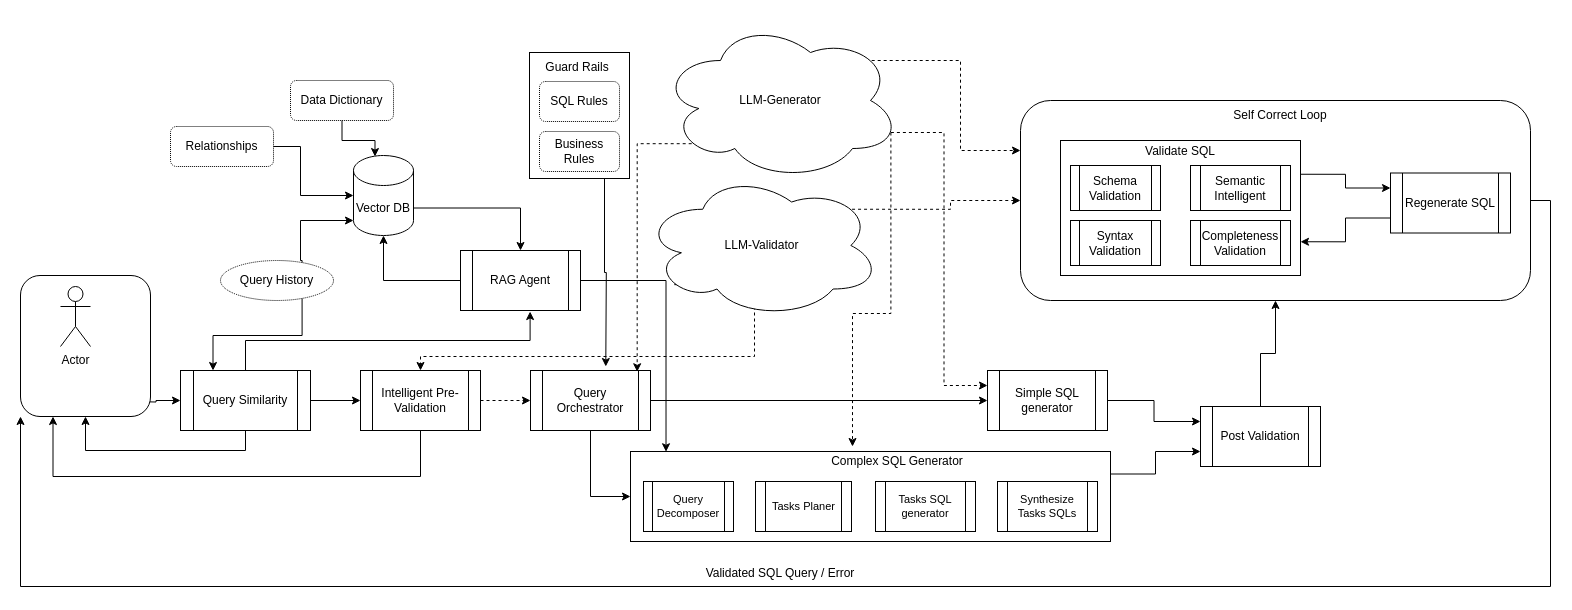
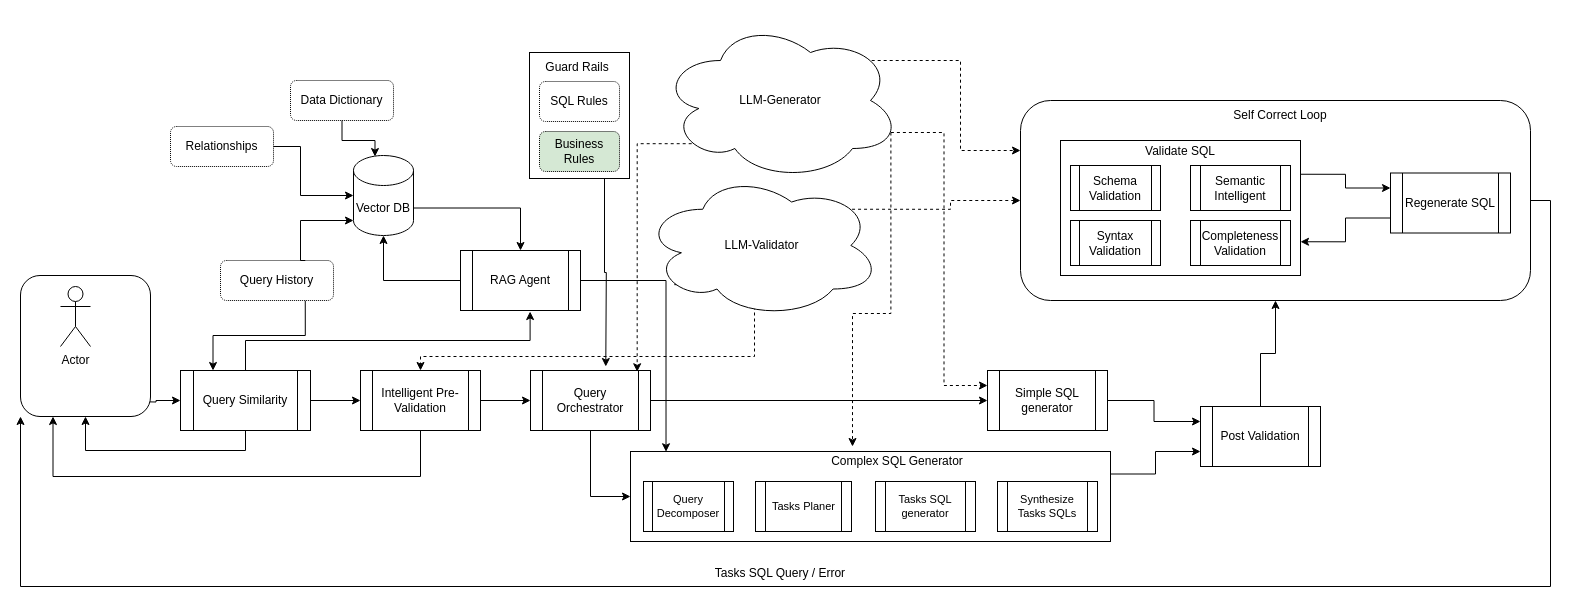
  <mxCell id="0" />
  <mxCell id="1" parent="0" />
  <mxCell id="2" style="edgeStyle=orthogonalEdgeStyle;rounded=0;orthogonalLoop=1;jettySize=auto;html=1;exitX=0.75;exitY=1;exitDx=0;exitDy=0;" edge="1" parent="1" source="3"><mxGeometry relative="1" as="geometry"><mxPoint x="605.286" y="366" as="targetPoint" /></mxGeometry></mxCell>
  <mxCell id="3" value="" style="rounded=0;whiteSpace=wrap;html=1;" vertex="1" parent="1"><mxGeometry x="529" y="52" width="100" height="126" as="geometry" /></mxCell>
  <mxCell id="4" style="edgeStyle=orthogonalEdgeStyle;rounded=0;orthogonalLoop=1;jettySize=auto;html=1;exitX=1;exitY=0.5;exitDx=0;exitDy=0;entryX=0;entryY=1;entryDx=0;entryDy=0;" edge="1" parent="1" source="5" target="62"><mxGeometry relative="1" as="geometry"><Array as="points"><mxPoint x="1550" y="200" /><mxPoint x="1550" y="586" /><mxPoint x="20" y="586" /></Array></mxGeometry></mxCell>
  <mxCell id="5" value="" style="rounded=1;whiteSpace=wrap;html=1;" vertex="1" parent="1"><mxGeometry x="1020" y="100" width="510" height="200" as="geometry" /></mxCell>
  <mxCell id="6" style="edgeStyle=orthogonalEdgeStyle;rounded=0;orthogonalLoop=1;jettySize=auto;html=1;exitX=1;exitY=0.25;exitDx=0;exitDy=0;entryX=0;entryY=0.25;entryDx=0;entryDy=0;" edge="1" parent="1" source="7" target="55"><mxGeometry relative="1" as="geometry" /></mxCell>
  <mxCell id="7" value="" style="rounded=0;whiteSpace=wrap;html=1;" vertex="1" parent="1"><mxGeometry x="1060" y="140" width="240" height="135" as="geometry" /></mxCell>
  <mxCell id="8" style="edgeStyle=orthogonalEdgeStyle;rounded=0;orthogonalLoop=1;jettySize=auto;html=1;exitX=1;exitY=0.25;exitDx=0;exitDy=0;entryX=0;entryY=0.75;entryDx=0;entryDy=0;" edge="1" parent="1" source="9" target="48"><mxGeometry relative="1" as="geometry" /></mxCell>
  <mxCell id="9" value="" style="rounded=0;whiteSpace=wrap;html=1;" vertex="1" parent="1"><mxGeometry x="630" y="451" width="480" height="90" as="geometry" /></mxCell>
  <mxCell id="10" style="edgeStyle=orthogonalEdgeStyle;rounded=0;orthogonalLoop=1;jettySize=auto;html=1;exitX=1;exitY=0;exitDx=0;exitDy=52.5;exitPerimeter=0;entryX=0.5;entryY=0;entryDx=0;entryDy=0;" edge="1" parent="1" source="11" target="57"><mxGeometry relative="1" as="geometry"><mxPoint x="512" y="266" as="targetPoint" /></mxGeometry></mxCell>
  <mxCell id="11" value="Vector DB" style="shape=cylinder3;whiteSpace=wrap;html=1;boundedLbl=1;backgroundOutline=1;size=15;" vertex="1" parent="1"><mxGeometry x="353" y="155" width="60" height="80" as="geometry" /></mxCell>
  <mxCell id="12" style="edgeStyle=orthogonalEdgeStyle;rounded=0;orthogonalLoop=1;jettySize=auto;html=1;exitX=0.96;exitY=0.7;exitDx=0;exitDy=0;exitPerimeter=0;entryX=0;entryY=0.25;entryDx=0;entryDy=0;dashed=1;" edge="1" parent="1" source="15" target="45"><mxGeometry relative="1" as="geometry" /></mxCell>
  <mxCell id="13" style="edgeStyle=orthogonalEdgeStyle;rounded=0;orthogonalLoop=1;jettySize=auto;html=1;exitX=0.96;exitY=0.7;exitDx=0;exitDy=0;exitPerimeter=0;entryX=0.25;entryY=0;entryDx=0;entryDy=0;dashed=1;" edge="1" parent="1" source="15" target="46"><mxGeometry relative="1" as="geometry" /></mxCell>
  <mxCell id="14" style="edgeStyle=orthogonalEdgeStyle;rounded=0;orthogonalLoop=1;jettySize=auto;html=1;exitX=0.88;exitY=0.25;exitDx=0;exitDy=0;exitPerimeter=0;entryX=0;entryY=0.25;entryDx=0;entryDy=0;dashed=1;" edge="1" parent="1" source="15" target="5"><mxGeometry relative="1" as="geometry" /></mxCell>
  <mxCell id="15" value="LLM-Generator" style="ellipse;shape=cloud;whiteSpace=wrap;html=1;" vertex="1" parent="1"><mxGeometry x="660" y="20" width="240" height="160" as="geometry" /></mxCell>
  <mxCell id="16" style="edgeStyle=orthogonalEdgeStyle;rounded=0;orthogonalLoop=1;jettySize=auto;html=1;exitX=0.5;exitY=0;exitDx=0;exitDy=0;entryX=0.58;entryY=1.017;entryDx=0;entryDy=0;entryPerimeter=0;" edge="1" parent="1" source="19" target="57"><mxGeometry relative="1" as="geometry"><mxPoint x="577" y="326" as="targetPoint" /></mxGeometry></mxCell>
  <mxCell id="17" style="edgeStyle=orthogonalEdgeStyle;rounded=0;orthogonalLoop=1;jettySize=auto;html=1;exitX=1;exitY=0.5;exitDx=0;exitDy=0;entryX=0;entryY=0.5;entryDx=0;entryDy=0;" edge="1" parent="1" source="19" target="39"><mxGeometry relative="1" as="geometry" /></mxCell>
  <mxCell id="18" style="edgeStyle=orthogonalEdgeStyle;rounded=0;orthogonalLoop=1;jettySize=auto;html=1;exitX=0.5;exitY=1;exitDx=0;exitDy=0;entryX=0.5;entryY=1;entryDx=0;entryDy=0;" edge="1" parent="1" source="19" target="62"><mxGeometry relative="1" as="geometry" /></mxCell>
  <mxCell id="19" value="Query Similarity" style="shape=process;whiteSpace=wrap;html=1;backgroundOutline=1;" vertex="1" parent="1"><mxGeometry x="180" y="370" width="130" height="60" as="geometry" /></mxCell>
  <mxCell id="20" value="Data Dictionary" style="rounded=1;whiteSpace=wrap;html=1;dashed=1;dashPattern=1 1;" vertex="1" parent="1"><mxGeometry x="290" y="80" width="103" height="40" as="geometry" /></mxCell>
  <mxCell id="21" value="Relationships" style="rounded=1;whiteSpace=wrap;html=1;dashed=1;dashPattern=1 1;" vertex="1" parent="1"><mxGeometry x="170" y="126" width="103" height="40" as="geometry" /></mxCell>
  <mxCell id="22" style="edgeStyle=orthogonalEdgeStyle;rounded=0;orthogonalLoop=1;jettySize=auto;html=1;exitX=0.75;exitY=1;exitDx=0;exitDy=0;entryX=0.25;entryY=0;entryDx=0;entryDy=0;" edge="1" parent="1" source="23" target="19"><mxGeometry relative="1" as="geometry" /></mxCell>
- <mxCell id="23" value="Query History" style="ellipse;whiteSpace=wrap;html=1;dashed=1;dashPattern=1 1;" vertex="1" parent="1"><mxGeometry x="220" y="260" width="113" height="40" as="geometry" /></mxCell>
+ <mxCell id="23" value="Query History" style="rounded=1;whiteSpace=wrap;html=1;dashed=1;dashPattern=1 1;" vertex="1" parent="1"><mxGeometry x="220" y="260" width="113" height="40" as="geometry" /></mxCell>
  <mxCell id="24" value="SQL Rules" style="rounded=1;whiteSpace=wrap;html=1;dashed=1;dashPattern=1 1;" vertex="1" parent="1"><mxGeometry x="539" y="81" width="80" height="40" as="geometry" /></mxCell>
- <mxCell id="25" value="Business Rules" style="rounded=1;whiteSpace=wrap;html=1;dashed=1;dashPattern=1 1;" vertex="1" parent="1"><mxGeometry x="539" y="131" width="80" height="40" as="geometry" /></mxCell>
+ <mxCell id="25" value="Business Rules" style="rounded=1;whiteSpace=wrap;html=1;dashed=1;dashPattern=1 1;fillColor=#d5e8d4;" vertex="1" parent="1"><mxGeometry x="539" y="131" width="80" height="40" as="geometry" /></mxCell>
  <mxCell id="26" style="edgeStyle=orthogonalEdgeStyle;rounded=0;orthogonalLoop=1;jettySize=auto;html=1;exitX=0;exitY=0.5;exitDx=0;exitDy=0;entryX=0.5;entryY=1;entryDx=0;entryDy=0;entryPerimeter=0;" edge="1" parent="1" source="57" target="11"><mxGeometry relative="1" as="geometry"><mxPoint x="512" y="286" as="sourcePoint" /></mxGeometry></mxCell>
  <mxCell id="27" style="edgeStyle=orthogonalEdgeStyle;rounded=0;orthogonalLoop=1;jettySize=auto;html=1;exitX=0.75;exitY=0;exitDx=0;exitDy=0;entryX=0;entryY=1;entryDx=0;entryDy=-15;entryPerimeter=0;" edge="1" parent="1" source="23" target="11"><mxGeometry relative="1" as="geometry"><Array as="points"><mxPoint x="300" y="260" /><mxPoint x="300" y="220" /></Array></mxGeometry></mxCell>
  <mxCell id="28" style="edgeStyle=orthogonalEdgeStyle;rounded=0;orthogonalLoop=1;jettySize=auto;html=1;exitX=1;exitY=0.5;exitDx=0;exitDy=0;entryX=0;entryY=0.5;entryDx=0;entryDy=0;entryPerimeter=0;" edge="1" parent="1" source="21" target="11"><mxGeometry relative="1" as="geometry"><Array as="points"><mxPoint x="300" y="146" /><mxPoint x="300" y="195" /></Array></mxGeometry></mxCell>
  <mxCell id="29" style="edgeStyle=orthogonalEdgeStyle;rounded=0;orthogonalLoop=1;jettySize=auto;html=1;exitX=0.5;exitY=1;exitDx=0;exitDy=0;entryX=0.358;entryY=0.013;entryDx=0;entryDy=0;entryPerimeter=0;" edge="1" parent="1" source="20" target="11"><mxGeometry relative="1" as="geometry" /></mxCell>
  <mxCell id="30" style="edgeStyle=orthogonalEdgeStyle;rounded=0;orthogonalLoop=1;jettySize=auto;html=1;exitX=1;exitY=0.5;exitDx=0;exitDy=0;entryX=0;entryY=0.5;entryDx=0;entryDy=0;" edge="1" parent="1" target="19"><mxGeometry relative="1" as="geometry"><mxPoint x="130" y="401" as="sourcePoint" /></mxGeometry></mxCell>
  <mxCell id="31" style="edgeStyle=orthogonalEdgeStyle;rounded=0;orthogonalLoop=1;jettySize=auto;html=1;exitX=0.5;exitY=1;exitDx=0;exitDy=0;entryX=0;entryY=0.5;entryDx=0;entryDy=0;" edge="1" parent="1" source="33" target="9"><mxGeometry relative="1" as="geometry" /></mxCell>
  <mxCell id="32" style="edgeStyle=orthogonalEdgeStyle;rounded=0;orthogonalLoop=1;jettySize=auto;html=1;exitX=1;exitY=0.5;exitDx=0;exitDy=0;entryX=0;entryY=0.5;entryDx=0;entryDy=0;" edge="1" parent="1" source="33" target="45"><mxGeometry relative="1" as="geometry" /></mxCell>
  <mxCell id="33" value="Query Orchestrator" style="shape=process;whiteSpace=wrap;html=1;backgroundOutline=1;" vertex="1" parent="1"><mxGeometry x="530" y="370" width="120" height="60" as="geometry" /></mxCell>
  <mxCell id="34" value="Query Decomposer" style="shape=process;whiteSpace=wrap;html=1;backgroundOutline=1;fontSize=11;rounded=0;gradientColor=none;" vertex="1" parent="1"><mxGeometry x="643" y="481" width="90" height="50" as="geometry" /></mxCell>
  <mxCell id="35" value="Tasks Planer" style="shape=process;whiteSpace=wrap;html=1;backgroundOutline=1;fontSize=11;" vertex="1" parent="1"><mxGeometry x="755" y="481" width="96" height="50" as="geometry" /></mxCell>
  <mxCell id="36" value="Synthesize Tasks SQLs" style="shape=process;whiteSpace=wrap;html=1;backgroundOutline=1;fontSize=11;" vertex="1" parent="1"><mxGeometry x="997" y="481" width="100" height="50" as="geometry" /></mxCell>
- <mxCell id="37" style="edgeStyle=orthogonalEdgeStyle;rounded=0;orthogonalLoop=1;jettySize=auto;html=1;exitX=1;exitY=0.5;exitDx=0;exitDy=0;entryX=0;entryY=0.5;entryDx=0;entryDy=0;dashed=1;" edge="1" parent="1" source="39" target="33"><mxGeometry relative="1" as="geometry" /></mxCell>
+ <mxCell id="37" style="edgeStyle=orthogonalEdgeStyle;rounded=0;orthogonalLoop=1;jettySize=auto;html=1;exitX=1;exitY=0.5;exitDx=0;exitDy=0;entryX=0;entryY=0.5;entryDx=0;entryDy=0;" edge="1" parent="1" source="39" target="33"><mxGeometry relative="1" as="geometry" /></mxCell>
  <mxCell id="38" style="edgeStyle=orthogonalEdgeStyle;rounded=0;orthogonalLoop=1;jettySize=auto;html=1;exitX=0.5;exitY=1;exitDx=0;exitDy=0;entryX=0.25;entryY=1;entryDx=0;entryDy=0;" edge="1" parent="1" source="39" target="62"><mxGeometry relative="1" as="geometry"><Array as="points"><mxPoint x="420" y="476" /><mxPoint x="53" y="476" /></Array></mxGeometry></mxCell>
  <mxCell id="39" value="Intelligent Pre-Validation" style="shape=process;whiteSpace=wrap;html=1;backgroundOutline=1;" vertex="1" parent="1"><mxGeometry x="360" y="370" width="120" height="60" as="geometry" /></mxCell>
  <mxCell id="40" style="edgeStyle=orthogonalEdgeStyle;rounded=0;orthogonalLoop=1;jettySize=auto;html=1;exitX=0.13;exitY=0.77;exitDx=0;exitDy=0;exitPerimeter=0;dashed=1;" edge="1" parent="1" source="42" target="39"><mxGeometry relative="1" as="geometry"><Array as="points"><mxPoint x="754" y="356" /><mxPoint x="420" y="356" /></Array></mxGeometry></mxCell>
  <mxCell id="41" style="edgeStyle=orthogonalEdgeStyle;rounded=0;orthogonalLoop=1;jettySize=auto;html=1;exitX=0.88;exitY=0.25;exitDx=0;exitDy=0;exitPerimeter=0;entryX=0;entryY=0.5;entryDx=0;entryDy=0;dashed=1;" edge="1" parent="1" source="42" target="5"><mxGeometry relative="1" as="geometry" /></mxCell>
  <mxCell id="42" value="LLM-Validator" style="ellipse;shape=cloud;whiteSpace=wrap;html=1;" vertex="1" parent="1"><mxGeometry x="643" y="172.5" width="237" height="145" as="geometry" /></mxCell>
  <mxCell id="43" value="Tasks SQL generator" style="shape=process;whiteSpace=wrap;html=1;backgroundOutline=1;fontSize=11;" vertex="1" parent="1"><mxGeometry x="875" y="481" width="100" height="50" as="geometry" /></mxCell>
  <mxCell id="44" style="edgeStyle=orthogonalEdgeStyle;rounded=0;orthogonalLoop=1;jettySize=auto;html=1;exitX=1;exitY=0.5;exitDx=0;exitDy=0;entryX=0;entryY=0.25;entryDx=0;entryDy=0;" edge="1" parent="1" source="45" target="48"><mxGeometry relative="1" as="geometry" /></mxCell>
  <mxCell id="45" value="Simple SQL generator" style="shape=process;whiteSpace=wrap;html=1;backgroundOutline=1;" vertex="1" parent="1"><mxGeometry x="987" y="370" width="120" height="60" as="geometry" /></mxCell>
  <mxCell id="46" value="Complex SQL Generator" style="text;html=1;whiteSpace=wrap;strokeColor=none;fillColor=none;align=center;verticalAlign=middle;rounded=0;" vertex="1" parent="1"><mxGeometry x="807" y="446" width="180" height="30" as="geometry" /></mxCell>
  <mxCell id="47" style="edgeStyle=orthogonalEdgeStyle;rounded=0;orthogonalLoop=1;jettySize=auto;html=1;exitX=0.5;exitY=0;exitDx=0;exitDy=0;entryX=0.5;entryY=1;entryDx=0;entryDy=0;" edge="1" parent="1" source="48" target="5"><mxGeometry relative="1" as="geometry"><mxPoint x="1500" y="356" as="targetPoint" /></mxGeometry></mxCell>
  <mxCell id="48" value="Post Validation" style="shape=process;whiteSpace=wrap;html=1;backgroundOutline=1;" vertex="1" parent="1"><mxGeometry x="1200" y="406" width="120" height="60" as="geometry" /></mxCell>
  <mxCell id="49" value="Schema Validation" style="shape=process;whiteSpace=wrap;html=1;backgroundOutline=1;" vertex="1" parent="1"><mxGeometry x="1070" y="165" width="90" height="45" as="geometry" /></mxCell>
  <mxCell id="50" value="Semantic Intelligent" style="shape=process;whiteSpace=wrap;html=1;backgroundOutline=1;" vertex="1" parent="1"><mxGeometry x="1190" y="165" width="100" height="45" as="geometry" /></mxCell>
  <mxCell id="51" value="Syntax Validation" style="shape=process;whiteSpace=wrap;html=1;backgroundOutline=1;" vertex="1" parent="1"><mxGeometry x="1070" y="220" width="90" height="45" as="geometry" /></mxCell>
  <mxCell id="52" value="Completeness Validation" style="shape=process;whiteSpace=wrap;html=1;backgroundOutline=1;" vertex="1" parent="1"><mxGeometry x="1190" y="220" width="100" height="45" as="geometry" /></mxCell>
  <mxCell id="53" value="Validate SQL" style="text;html=1;whiteSpace=wrap;strokeColor=none;fillColor=none;align=center;verticalAlign=middle;rounded=0;" vertex="1" parent="1"><mxGeometry x="1135" y="136" width="90" height="30" as="geometry" /></mxCell>
  <mxCell id="54" style="edgeStyle=orthogonalEdgeStyle;rounded=0;orthogonalLoop=1;jettySize=auto;html=1;exitX=0;exitY=0.75;exitDx=0;exitDy=0;entryX=1;entryY=0.75;entryDx=0;entryDy=0;" edge="1" parent="1" source="55" target="7"><mxGeometry relative="1" as="geometry" /></mxCell>
  <mxCell id="55" value="Regenerate SQL" style="shape=process;whiteSpace=wrap;html=1;backgroundOutline=1;" vertex="1" parent="1"><mxGeometry x="1390" y="172.5" width="120" height="60" as="geometry" /></mxCell>
  <mxCell id="56" value="Self Correct Loop" style="text;html=1;whiteSpace=wrap;strokeColor=none;fillColor=none;align=center;verticalAlign=middle;rounded=0;" vertex="1" parent="1"><mxGeometry x="1225" y="100" width="110" height="30" as="geometry" /></mxCell>
  <mxCell id="57" value="RAG Agent" style="shape=process;whiteSpace=wrap;html=1;backgroundOutline=1;" vertex="1" parent="1"><mxGeometry x="460" y="250" width="120" height="60" as="geometry" /></mxCell>
  <mxCell id="58" style="edgeStyle=orthogonalEdgeStyle;rounded=0;orthogonalLoop=1;jettySize=auto;html=1;exitX=1;exitY=0.5;exitDx=0;exitDy=0;entryX=0.074;entryY=0.003;entryDx=0;entryDy=0;entryPerimeter=0;" edge="1" parent="1" source="57" target="9"><mxGeometry relative="1" as="geometry" /></mxCell>
  <mxCell id="59" value="Guard Rails" style="text;html=1;whiteSpace=wrap;strokeColor=none;fillColor=none;align=center;verticalAlign=middle;rounded=0;" vertex="1" parent="1"><mxGeometry x="537" y="52" width="80" height="30" as="geometry" /></mxCell>
  <mxCell id="60" style="edgeStyle=orthogonalEdgeStyle;rounded=0;orthogonalLoop=1;jettySize=auto;html=1;exitX=0.13;exitY=0.77;exitDx=0;exitDy=0;exitPerimeter=0;entryX=0.889;entryY=0.021;entryDx=0;entryDy=0;entryPerimeter=0;dashed=1;" edge="1" parent="1" source="15" target="33"><mxGeometry relative="1" as="geometry" /></mxCell>
- <mxCell id="61" value="Validated SQL Query / Error" style="text;html=1;whiteSpace=wrap;strokeColor=none;fillColor=none;align=center;verticalAlign=middle;rounded=0;" vertex="1" parent="1"><mxGeometry x="670" y="558" width="220" height="30" as="geometry" /></mxCell>
+ <mxCell id="61" value="Tasks SQL Query / Error" style="text;html=1;whiteSpace=wrap;strokeColor=none;fillColor=none;align=center;verticalAlign=middle;rounded=0;" vertex="1" parent="1"><mxGeometry x="670" y="558" width="220" height="30" as="geometry" /></mxCell>
  <mxCell id="62" value="" style="rounded=1;whiteSpace=wrap;html=1;" vertex="1" parent="1"><mxGeometry x="20" y="275" width="130" height="141" as="geometry" /></mxCell>
  <mxCell id="63" value="Actor" style="shape=umlActor;verticalLabelPosition=bottom;verticalAlign=top;html=1;outlineConnect=0;" vertex="1" parent="1"><mxGeometry x="60" y="286" width="30" height="60" as="geometry" /></mxCell>
